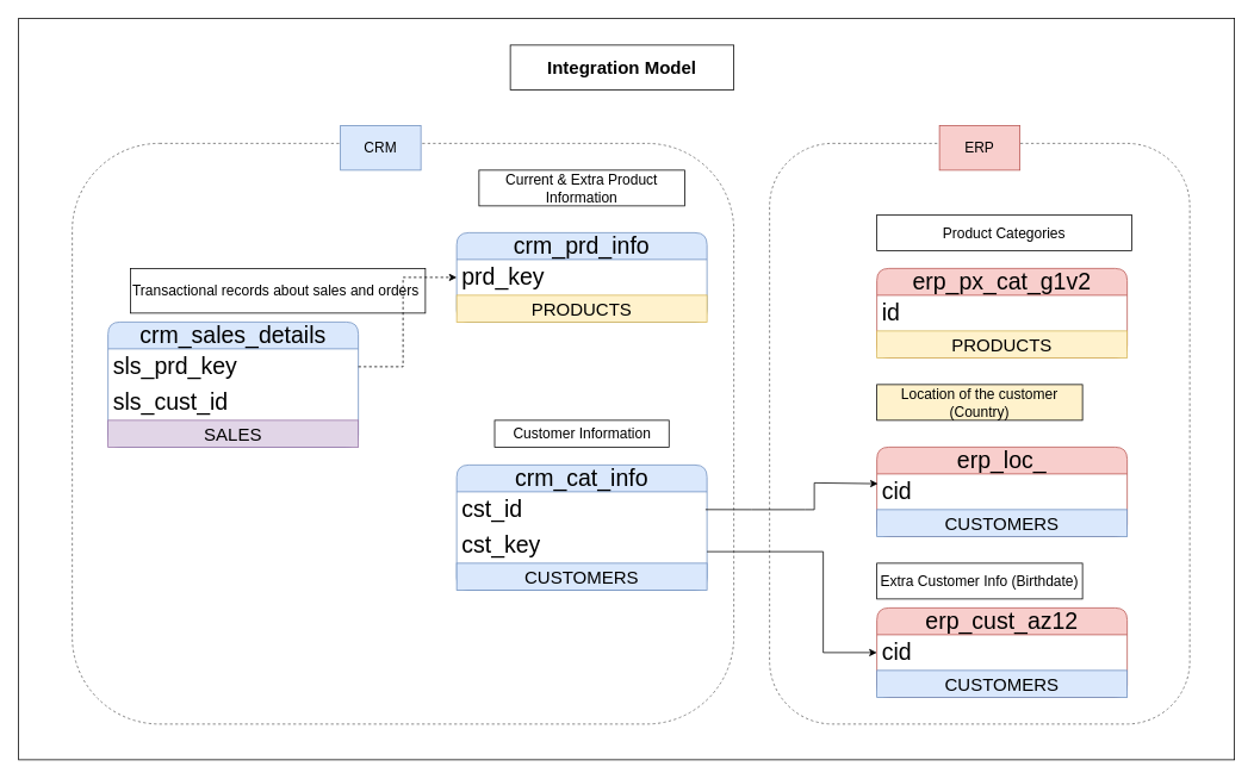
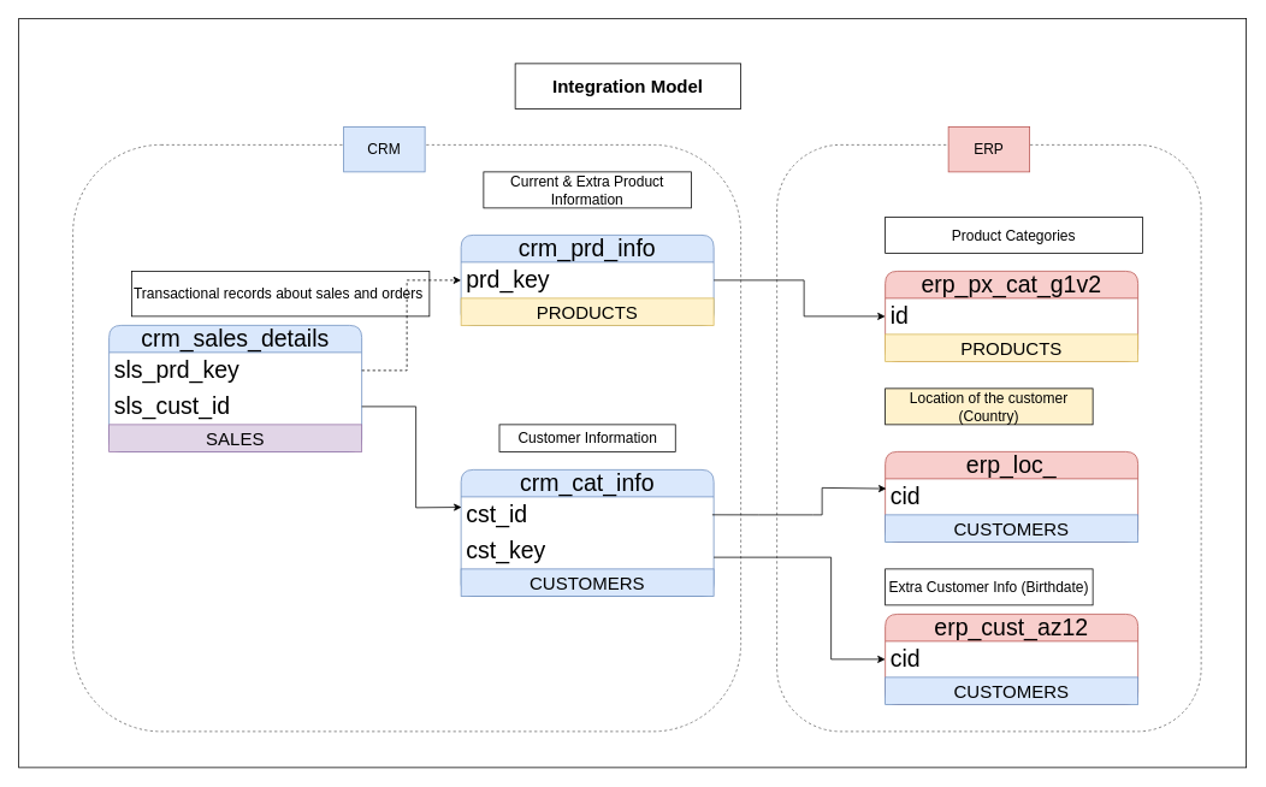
  <mxCell id="0" />
  <mxCell id="1" parent="0" />
  <mxCell id="2" value="" style="rounded=0;whiteSpace=wrap;html=1;fillColor=none;" vertex="1" parent="1"><mxGeometry x="20" y="20" width="1360" height="830" as="geometry" /></mxCell>
  <mxCell id="3" value="" style="rounded=1;whiteSpace=wrap;html=1;fillColor=none;fontColor=#333333;strokeColor=#666666;dashed=1;" vertex="1" parent="1"><mxGeometry x="860" y="160" width="470" height="650" as="geometry" /></mxCell>
  <mxCell id="4" value="" style="rounded=1;whiteSpace=wrap;html=1;fillColor=none;fontColor=#333333;strokeColor=#666666;dashed=1;" vertex="1" parent="1"><mxGeometry x="80" y="160" width="740" height="650" as="geometry" /></mxCell>
  <mxCell id="5" value="crm_cat_info" style="swimlane;fontStyle=0;childLayout=stackLayout;horizontal=1;startSize=30;horizontalStack=0;resizeParent=1;resizeParentMax=0;resizeLast=0;collapsible=1;marginBottom=0;whiteSpace=wrap;html=1;rounded=1;fillColor=#dae8fc;strokeColor=#6c8ebf;fontSize=26;" vertex="1" parent="1"><mxGeometry x="510" y="520" width="280" height="140" as="geometry" /></mxCell>
  <mxCell id="6" value="cst_id" style="text;strokeColor=none;fillColor=none;align=left;verticalAlign=middle;spacingLeft=4;spacingRight=4;overflow=hidden;points=[[0,0.5],[1,0.5]];portConstraint=eastwest;rotatable=0;whiteSpace=wrap;html=1;fontSize=26;" vertex="1" parent="5"><mxGeometry y="30" width="280" height="40" as="geometry" /></mxCell>
  <mxCell id="7" value="cst_key" style="text;strokeColor=none;fillColor=none;align=left;verticalAlign=middle;spacingLeft=4;spacingRight=4;overflow=hidden;points=[[0,0.5],[1,0.5]];portConstraint=eastwest;rotatable=0;whiteSpace=wrap;html=1;fontSize=26;" vertex="1" parent="5"><mxGeometry y="70" width="280" height="40" as="geometry" /></mxCell>
  <mxCell id="8" value="&lt;font style=&quot;font-size: 20px;&quot;&gt;CUSTOMERS&lt;/font&gt;" style="text;html=1;strokeColor=#6c8ebf;fillColor=#dae8fc;align=center;verticalAlign=middle;whiteSpace=wrap;overflow=hidden;" vertex="1" parent="5"><mxGeometry y="110" width="280" height="30" as="geometry" /></mxCell>
  <mxCell id="9" value="&lt;font style=&quot;font-size: 16px;&quot;&gt;Customer Information&lt;/font&gt;" style="rounded=0;whiteSpace=wrap;html=1;" vertex="1" parent="1"><mxGeometry x="552.5" y="470" width="195" height="30" as="geometry" /></mxCell>
- <mxCell id="10" value="&lt;b&gt;&lt;font style=&quot;font-size: 20px;&quot;&gt;Integration Model&lt;/font&gt;&lt;/b&gt;" style="rounded=0;whiteSpace=wrap;html=1;" vertex="1" parent="1"><mxGeometry x="570" y="50" width="250" height="50" as="geometry" /></mxCell>
+ <mxCell id="10" value="&lt;b&gt;&lt;font style=&quot;font-size: 20px;&quot;&gt;Integration Model&lt;/font&gt;&lt;/b&gt;" style="rounded=0;whiteSpace=wrap;html=1;" vertex="1" parent="1"><mxGeometry x="570" y="70" width="250" height="50" as="geometry" /></mxCell>
  <mxCell id="11" value="crm_prd_info" style="swimlane;fontStyle=0;childLayout=stackLayout;horizontal=1;startSize=30;horizontalStack=0;resizeParent=1;resizeParentMax=0;resizeLast=0;collapsible=1;marginBottom=0;whiteSpace=wrap;html=1;rounded=1;fillColor=#dae8fc;strokeColor=#6c8ebf;fontSize=26;" vertex="1" parent="1"><mxGeometry x="510" y="260" width="280" height="100" as="geometry" /></mxCell>
  <mxCell id="12" value="prd_key" style="text;strokeColor=none;fillColor=none;align=left;verticalAlign=middle;spacingLeft=4;spacingRight=4;overflow=hidden;points=[[0,0.5],[1,0.5]];portConstraint=eastwest;rotatable=0;whiteSpace=wrap;html=1;fontSize=26;" vertex="1" parent="11"><mxGeometry y="30" width="280" height="40" as="geometry" /></mxCell>
  <mxCell id="13" value="&lt;font style=&quot;font-size: 20px;&quot;&gt;PRODUCTS&lt;/font&gt;" style="text;html=1;strokeColor=#d6b656;fillColor=#fff2cc;align=center;verticalAlign=middle;whiteSpace=wrap;overflow=hidden;" vertex="1" parent="11"><mxGeometry y="70" width="280" height="30" as="geometry" /></mxCell>
  <mxCell id="14" value="&lt;font style=&quot;font-size: 16px;&quot;&gt;Current &amp;amp; Extra Product Information&lt;/font&gt;" style="rounded=0;whiteSpace=wrap;html=1;" vertex="1" parent="1"><mxGeometry x="535" y="190" width="230" height="40" as="geometry" /></mxCell>
  <mxCell id="15" value="crm_sales_details" style="swimlane;fontStyle=0;childLayout=stackLayout;horizontal=1;startSize=30;horizontalStack=0;resizeParent=1;resizeParentMax=0;resizeLast=0;collapsible=1;marginBottom=0;whiteSpace=wrap;html=1;rounded=1;fillColor=#dae8fc;strokeColor=#6c8ebf;fontSize=26;" vertex="1" parent="1"><mxGeometry x="120" y="360" width="280" height="140" as="geometry" /></mxCell>
  <mxCell id="16" value="sls_prd_key" style="text;strokeColor=none;fillColor=none;align=left;verticalAlign=middle;spacingLeft=4;spacingRight=4;overflow=hidden;points=[[0,0.5],[1,0.5]];portConstraint=eastwest;rotatable=0;whiteSpace=wrap;html=1;fontSize=26;" vertex="1" parent="15"><mxGeometry y="30" width="280" height="40" as="geometry" /></mxCell>
  <mxCell id="17" value="sls_cust_id" style="text;strokeColor=none;fillColor=none;align=left;verticalAlign=middle;spacingLeft=4;spacingRight=4;overflow=hidden;points=[[0,0.5],[1,0.5]];portConstraint=eastwest;rotatable=0;whiteSpace=wrap;html=1;fontSize=26;" vertex="1" parent="15"><mxGeometry y="70" width="280" height="40" as="geometry" /></mxCell>
  <mxCell id="18" value="&lt;font style=&quot;font-size: 20px;&quot;&gt;SALES&lt;/font&gt;" style="text;html=1;strokeColor=#9673a6;fillColor=#e1d5e7;align=center;verticalAlign=middle;whiteSpace=wrap;overflow=hidden;" vertex="1" parent="15"><mxGeometry y="110" width="280" height="30" as="geometry" /></mxCell>
  <mxCell id="19" value="&lt;font style=&quot;font-size: 16px;&quot;&gt;Transactional records about sales and orders&amp;nbsp;&lt;/font&gt;" style="rounded=0;whiteSpace=wrap;html=1;" vertex="1" parent="1"><mxGeometry x="145" y="300" width="330" height="50" as="geometry" /></mxCell>
  <mxCell id="20" style="edgeStyle=none;rounded=0;orthogonalLoop=1;jettySize=auto;html=1;entryX=0;entryY=0.5;entryDx=0;entryDy=0;dashed=1;" edge="1" parent="1" source="16" target="12"><mxGeometry relative="1" as="geometry"><mxPoint x="450" y="410" as="targetPoint" /><Array as="points"><mxPoint x="450" y="410" /><mxPoint x="450" y="310" /></Array></mxGeometry></mxCell>
+ <mxCell id="21" style="edgeStyle=none;rounded=0;orthogonalLoop=1;jettySize=auto;html=1;entryX=0.002;entryY=0.288;entryDx=0;entryDy=0;entryPerimeter=0;" edge="1" parent="1" source="17" target="6"><mxGeometry relative="1" as="geometry"><Array as="points"><mxPoint y="450" x="460" /><mxPoint y="562" x="460" /></Array></mxGeometry></mxCell>
  <mxCell id="22" value="erp_cust_az12" style="swimlane;fontStyle=0;childLayout=stackLayout;horizontal=1;startSize=30;horizontalStack=0;resizeParent=1;resizeParentMax=0;resizeLast=0;collapsible=1;marginBottom=0;whiteSpace=wrap;html=1;rounded=1;fillColor=#f8cecc;strokeColor=#b85450;fontSize=26;" vertex="1" parent="1"><mxGeometry x="980" y="680" width="280" height="100" as="geometry" /></mxCell>
  <mxCell id="23" value="cid" style="text;strokeColor=none;fillColor=none;align=left;verticalAlign=middle;spacingLeft=4;spacingRight=4;overflow=hidden;points=[[0,0.5],[1,0.5]];portConstraint=eastwest;rotatable=0;whiteSpace=wrap;html=1;fontSize=26;" vertex="1" parent="22"><mxGeometry y="30" width="280" height="40" as="geometry" /></mxCell>
  <mxCell id="24" value="&lt;font style=&quot;font-size: 20px;&quot;&gt;CUSTOMERS&lt;/font&gt;" style="text;html=1;strokeColor=#6c8ebf;fillColor=#dae8fc;align=center;verticalAlign=middle;whiteSpace=wrap;overflow=hidden;" vertex="1" parent="22"><mxGeometry y="70" width="280" height="30" as="geometry" /></mxCell>
  <mxCell id="25" value="&lt;font style=&quot;font-size: 16px;&quot;&gt;Extra Customer Info (Birthdate)&lt;/font&gt;" style="rounded=0;whiteSpace=wrap;html=1;" vertex="1" parent="1"><mxGeometry x="980" y="630" width="230" height="40" as="geometry" /></mxCell>
  <mxCell id="26" value="erp_loc_" style="swimlane;fontStyle=0;childLayout=stackLayout;horizontal=1;startSize=30;horizontalStack=0;resizeParent=1;resizeParentMax=0;resizeLast=0;collapsible=1;marginBottom=0;whiteSpace=wrap;html=1;rounded=1;fillColor=#f8cecc;strokeColor=#b85450;fontSize=26;" vertex="1" parent="1"><mxGeometry x="980" y="500" width="280" height="100" as="geometry" /></mxCell>
  <mxCell id="27" value="cid" style="text;strokeColor=none;fillColor=none;align=left;verticalAlign=middle;spacingLeft=4;spacingRight=4;overflow=hidden;points=[[0,0.5],[1,0.5]];portConstraint=eastwest;rotatable=0;whiteSpace=wrap;html=1;fontSize=26;" vertex="1" parent="26"><mxGeometry y="30" width="280" height="40" as="geometry" /></mxCell>
  <mxCell id="28" value="&lt;font style=&quot;font-size: 20px;&quot;&gt;CUSTOMERS&lt;/font&gt;" style="text;html=1;strokeColor=#6c8ebf;fillColor=#dae8fc;align=center;verticalAlign=middle;whiteSpace=wrap;overflow=hidden;" vertex="1" parent="26"><mxGeometry y="70" width="280" height="30" as="geometry" /></mxCell>
  <mxCell id="29" value="&lt;font style=&quot;font-size: 16px;&quot;&gt;Location of the customer (Country)&lt;/font&gt;" style="rounded=0;whiteSpace=wrap;html=1;fillColor=#fff2cc;" vertex="1" parent="1"><mxGeometry x="980" y="430" width="230" height="40" as="geometry" /></mxCell>
  <mxCell id="30" style="edgeStyle=none;rounded=0;orthogonalLoop=1;jettySize=auto;html=1;entryX=0.004;entryY=0.275;entryDx=0;entryDy=0;exitX=0.994;exitY=0.248;exitDx=0;exitDy=0;exitPerimeter=0;entryPerimeter=0;" edge="1" parent="1" target="27"><mxGeometry relative="1" as="geometry"><mxPoint x="788.32" y="569.92" as="sourcePoint" /><mxPoint x="980" y="520" as="targetPoint" /><Array as="points"><mxPoint x="840" y="570" /><mxPoint x="900" y="570" /><mxPoint x="910" y="570" /><mxPoint x="910" y="540" /></Array></mxGeometry></mxCell>
  <mxCell id="31" style="edgeStyle=none;rounded=0;orthogonalLoop=1;jettySize=auto;html=1;entryX=0;entryY=0.5;entryDx=0;entryDy=0;" edge="1" parent="1" target="23"><mxGeometry relative="1" as="geometry"><mxPoint x="790" y="617" as="sourcePoint" /><mxPoint x="960" y="770" as="targetPoint" /><Array as="points"><mxPoint x="920" y="617" /><mxPoint x="920" y="730" /></Array></mxGeometry></mxCell>
  <mxCell id="32" value="erp_px_cat_g1v2" style="swimlane;fontStyle=0;childLayout=stackLayout;horizontal=1;startSize=30;horizontalStack=0;resizeParent=1;resizeParentMax=0;resizeLast=0;collapsible=1;marginBottom=0;whiteSpace=wrap;html=1;rounded=1;fillColor=#f8cecc;strokeColor=#b85450;fontSize=26;" vertex="1" parent="1"><mxGeometry x="980" y="300" width="280" height="100" as="geometry" /></mxCell>
  <mxCell id="33" value="id" style="text;strokeColor=none;fillColor=none;align=left;verticalAlign=middle;spacingLeft=4;spacingRight=4;overflow=hidden;points=[[0,0.5],[1,0.5]];portConstraint=eastwest;rotatable=0;whiteSpace=wrap;html=1;fontSize=26;" vertex="1" parent="32"><mxGeometry y="30" width="280" height="40" as="geometry" /></mxCell>
  <mxCell id="34" value="&lt;font style=&quot;font-size: 20px;&quot;&gt;PRODUCTS&lt;/font&gt;" style="text;html=1;strokeColor=#d6b656;fillColor=#fff2cc;align=center;verticalAlign=middle;whiteSpace=wrap;overflow=hidden;" vertex="1" parent="32"><mxGeometry y="70" width="280" height="30" as="geometry" /></mxCell>
  <mxCell id="35" value="&lt;span style=&quot;font-size: 16px;&quot;&gt;Product Categories&lt;/span&gt;" style="rounded=0;whiteSpace=wrap;html=1;" vertex="1" parent="1"><mxGeometry x="980" y="240" width="285" height="40" as="geometry" /></mxCell>
+ <mxCell id="36" style="edgeStyle=none;rounded=0;orthogonalLoop=1;jettySize=auto;html=1;exitX=1;exitY=0.5;exitDx=0;exitDy=0;entryX=0;entryY=0.5;entryDx=0;entryDy=0;" edge="1" parent="1" source="12" target="33"><mxGeometry relative="1" as="geometry"><Array as="points"><mxPoint x="890" y="310" /><mxPoint x="890" y="350" /></Array></mxGeometry></mxCell>
  <mxCell id="37" value="&lt;font style=&quot;font-size: 16px;&quot;&gt;ERP&lt;/font&gt;" style="rounded=0;whiteSpace=wrap;html=1;fillColor=#f8cecc;strokeColor=#b85450;" vertex="1" parent="1"><mxGeometry x="1050" y="140" width="90" height="50" as="geometry" /></mxCell>
  <mxCell id="38" value="&lt;font style=&quot;font-size: 16px;&quot;&gt;CRM&lt;/font&gt;" style="rounded=0;whiteSpace=wrap;html=1;fillColor=#dae8fc;strokeColor=#6c8ebf;" vertex="1" parent="1"><mxGeometry x="380" y="140" width="90" height="50" as="geometry" /></mxCell>
